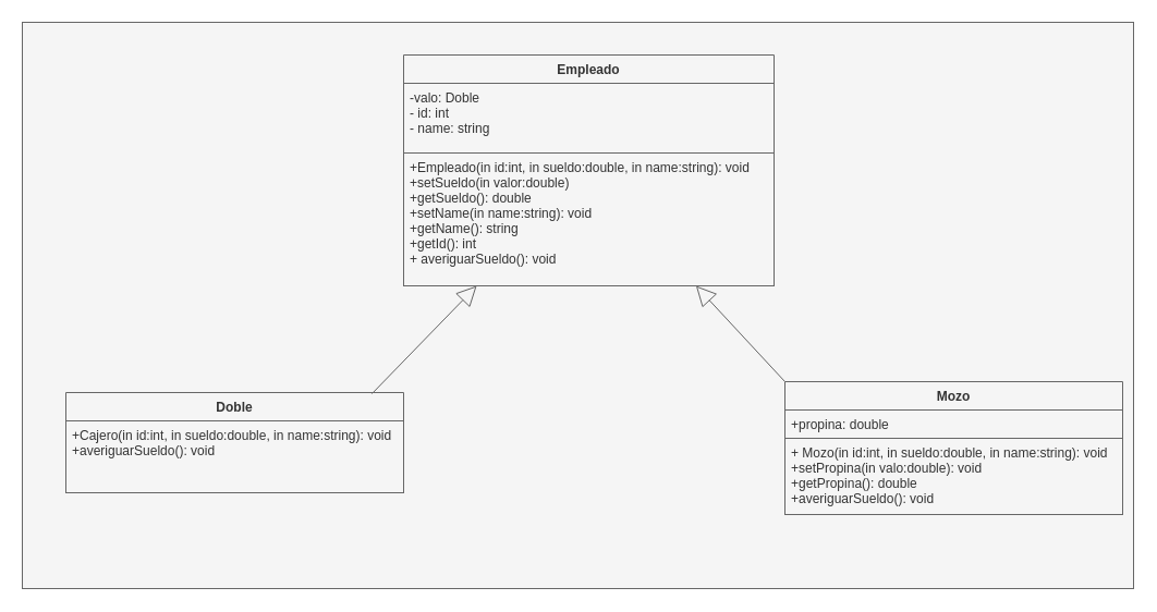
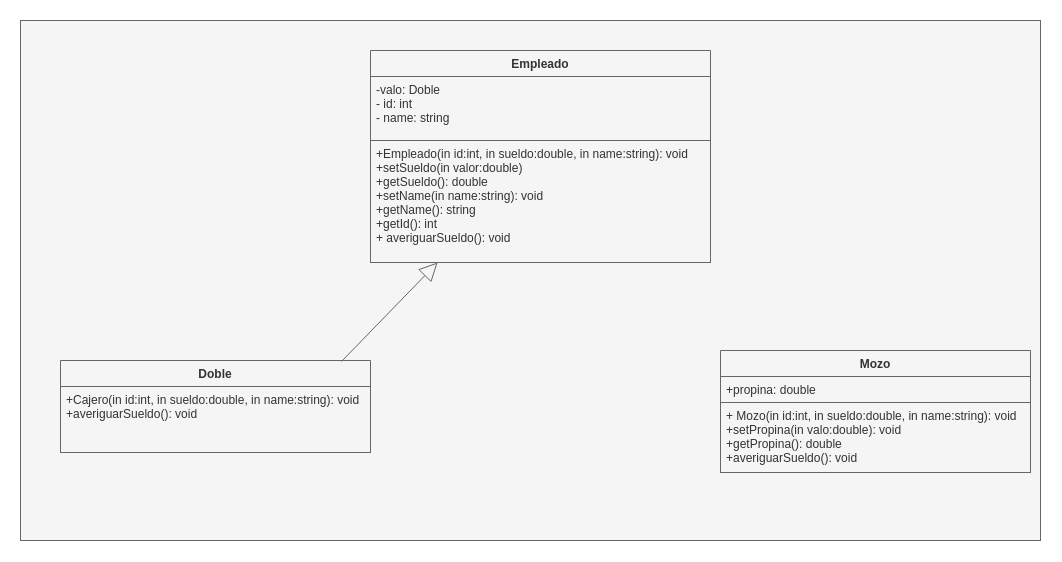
  <mxCell id="0" />
  <mxCell id="1" parent="0" />
  <mxCell id="2" value="" style="rounded=0;whiteSpace=wrap;html=1;fillColor=#f5f5f5;strokeColor=#666666;fontColor=#333333;movable=0;resizable=0;rotatable=0;deletable=0;editable=0;connectable=0;" vertex="1" parent="1"><mxGeometry x="20" y="20" width="1020" height="520" as="geometry" /></mxCell>
  <mxCell id="3" value="Empleado&#10;" style="swimlane;fontStyle=1;align=center;verticalAlign=top;childLayout=stackLayout;horizontal=1;startSize=26;horizontalStack=0;resizeParent=1;resizeParentMax=0;resizeLast=0;collapsible=1;marginBottom=0;strokeColor=#666666;fontColor=#333333;fillColor=#f5f5f5;" vertex="1" parent="1"><mxGeometry x="370" y="50" width="340" height="212" as="geometry" /></mxCell>
  <mxCell id="4" value="-valo: Doble&#10;- id: int&#10;- name: string" style="text;align=left;verticalAlign=top;spacingLeft=4;spacingRight=4;overflow=hidden;rotatable=0;points=[[0,0.5],[1,0.5]];portConstraint=eastwest;strokeColor=#666666;fontColor=#333333;fillColor=#f5f5f5;" vertex="1" parent="3"><mxGeometry y="26" width="340" height="64" as="geometry" /></mxCell>
  <mxCell id="5" value="+Empleado(in id:int, in sueldo:double, in name:string): void&#10;+setSueldo(in valor:double)&#10;+getSueldo(): double&#10;+setName(in name:string): void&#10;+getName(): string&#10;+getId(): int&#10;+ averiguarSueldo(): void" style="text;align=left;verticalAlign=top;spacingLeft=4;spacingRight=4;overflow=hidden;rotatable=0;points=[[0,0.5],[1,0.5]];portConstraint=eastwest;strokeColor=#666666;fontColor=#333333;fillColor=#f5f5f5;" vertex="1" parent="3"><mxGeometry y="90" width="340" height="122" as="geometry" /></mxCell>
  <mxCell id="6" value="Doble" style="swimlane;fontStyle=1;align=center;verticalAlign=top;childLayout=stackLayout;horizontal=1;startSize=26;horizontalStack=0;resizeParent=1;resizeParentMax=0;resizeLast=0;collapsible=1;marginBottom=0;strokeColor=#666666;fontColor=#333333;fillColor=#f5f5f5;" vertex="1" parent="1"><mxGeometry x="60" y="360" width="310" height="92" as="geometry" /></mxCell>
  <mxCell id="7" value="+Cajero(in id:int, in sueldo:double, in name:string): void&#10;+averiguarSueldo(): void" style="text;align=left;verticalAlign=top;spacingLeft=4;spacingRight=4;overflow=hidden;rotatable=0;points=[[0,0.5],[1,0.5]];portConstraint=eastwest;strokeColor=#666666;fontColor=#333333;fillColor=#f5f5f5;" vertex="1" parent="6"><mxGeometry y="26" width="310" height="66" as="geometry" /></mxCell>
  <mxCell id="8" value="Mozo" style="swimlane;fontStyle=1;align=center;verticalAlign=top;childLayout=stackLayout;horizontal=1;startSize=26;horizontalStack=0;resizeParent=1;resizeParentMax=0;resizeLast=0;collapsible=1;marginBottom=0;strokeColor=#666666;fontColor=#333333;fillColor=#f5f5f5;" vertex="1" parent="1"><mxGeometry x="720" y="350" width="310" height="122" as="geometry" /></mxCell>
  <mxCell id="9" value="+propina: double" style="text;align=left;verticalAlign=top;spacingLeft=4;spacingRight=4;overflow=hidden;rotatable=0;points=[[0,0.5],[1,0.5]];portConstraint=eastwest;strokeColor=#666666;fontColor=#333333;fillColor=#f5f5f5;" vertex="1" parent="8"><mxGeometry y="26" width="310" height="26" as="geometry" /></mxCell>
  <mxCell id="10" value="+ Mozo(in id:int, in sueldo:double, in name:string): void&#10;+setPropina(in valo:double): void&#10;+getPropina(): double&#10;+averiguarSueldo(): void" style="text;align=left;verticalAlign=top;spacingLeft=4;spacingRight=4;overflow=hidden;rotatable=0;points=[[0,0.5],[1,0.5]];portConstraint=eastwest;strokeColor=#666666;fontColor=#333333;fillColor=#f5f5f5;" vertex="1" parent="8"><mxGeometry y="52" width="310" height="70" as="geometry" /></mxCell>
- <mxCell id="11" value="Extends" style="endArrow=block;endSize=16;endFill=0;html=1;exitX=0;exitY=0;exitDx=0;exitDy=0;strokeColor=#666666;fontColor=none;fillColor=#f5f5f5;noLabel=1;" edge="1" parent="1" source="8" target="3"><mxGeometry width="160" relative="1" as="geometry"><mxPoint x="550" y="360" as="sourcePoint" /><mxPoint x="680" y="380" as="targetPoint" /></mxGeometry></mxCell>
  <mxCell id="12" value="Extends" style="endArrow=block;endSize=16;endFill=0;html=1;exitX=0.906;exitY=0.012;exitDx=0;exitDy=0;exitPerimeter=0;strokeColor=#666666;fontColor=none;fillColor=#f5f5f5;noLabel=1;" edge="1" parent="1" source="6" target="3"><mxGeometry x="0.322" y="-56" width="160" relative="1" as="geometry"><mxPoint x="633" y="370" as="sourcePoint" /><mxPoint x="537.742" y="286" as="targetPoint" /><mxPoint as="offset" /></mxGeometry></mxCell>
